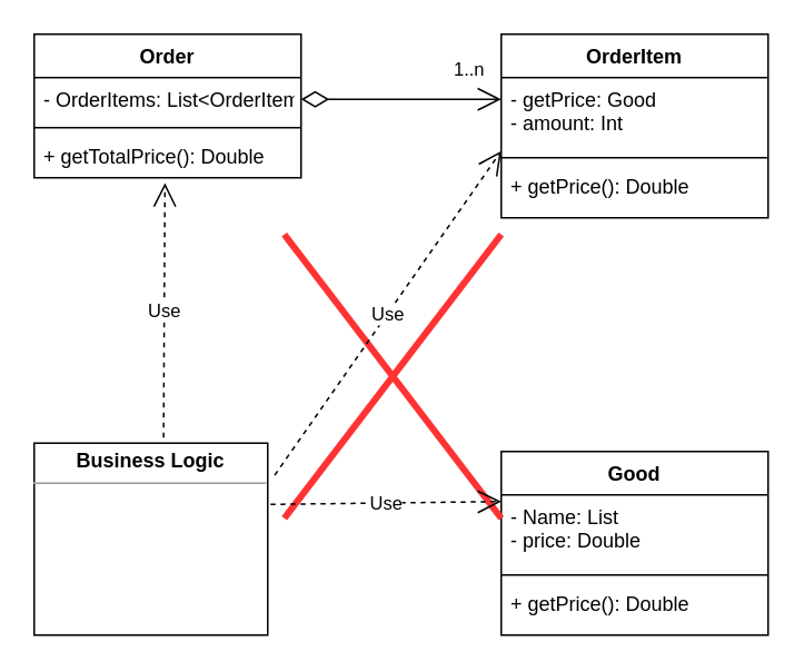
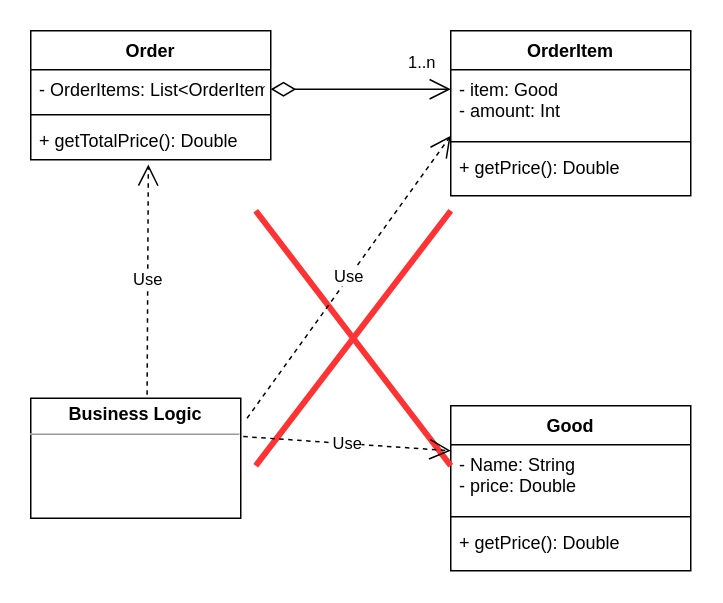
  <mxCell id="0" />
  <mxCell id="1" parent="0" />
  <mxCell id="2" value="Order" style="swimlane;fontStyle=1;align=center;verticalAlign=top;childLayout=stackLayout;horizontal=1;startSize=26;horizontalStack=0;resizeParent=1;resizeParentMax=0;resizeLast=0;collapsible=1;marginBottom=0;" vertex="1" parent="1"><mxGeometry x="20" y="20" width="160" height="86" as="geometry" /></mxCell>
  <mxCell id="3" value="- OrderItems: List&lt;OrderItem&gt;" style="text;strokeColor=none;fillColor=none;align=left;verticalAlign=top;spacingLeft=4;spacingRight=4;overflow=hidden;rotatable=0;points=[[0,0.5],[1,0.5]];portConstraint=eastwest;" vertex="1" parent="2"><mxGeometry y="26" width="160" height="26" as="geometry" /></mxCell>
  <mxCell id="4" value="" style="line;strokeWidth=1;fillColor=none;align=left;verticalAlign=middle;spacingTop=-1;spacingLeft=3;spacingRight=3;rotatable=0;labelPosition=right;points=[];portConstraint=eastwest;" vertex="1" parent="2"><mxGeometry y="52" width="160" height="8" as="geometry" /></mxCell>
  <mxCell id="5" value="+ getTotalPrice(): Double" style="text;strokeColor=none;fillColor=none;align=left;verticalAlign=top;spacingLeft=4;spacingRight=4;overflow=hidden;rotatable=0;points=[[0,0.5],[1,0.5]];portConstraint=eastwest;" vertex="1" parent="2"><mxGeometry y="60" width="160" height="26" as="geometry" /></mxCell>
  <mxCell id="6" value="OrderItem" style="swimlane;fontStyle=1;align=center;verticalAlign=top;childLayout=stackLayout;horizontal=1;startSize=26;horizontalStack=0;resizeParent=1;resizeParentMax=0;resizeLast=0;collapsible=1;marginBottom=0;" vertex="1" parent="1"><mxGeometry x="300" y="20" width="160" height="110" as="geometry" /></mxCell>
- <mxCell id="7" value="- getPrice: Good&#10;- amount: Int&#10;" style="text;strokeColor=none;fillColor=none;align=left;verticalAlign=top;spacingLeft=4;spacingRight=4;overflow=hidden;rotatable=0;points=[[0,0.5],[1,0.5]];portConstraint=eastwest;" vertex="1" parent="6"><mxGeometry y="26" width="160" height="44" as="geometry" /></mxCell>
+ <mxCell id="7" value="- item: Good&#10;- amount: Int&#10;" style="text;strokeColor=none;fillColor=none;align=left;verticalAlign=top;spacingLeft=4;spacingRight=4;overflow=hidden;rotatable=0;points=[[0,0.5],[1,0.5]];portConstraint=eastwest;" vertex="1" parent="6"><mxGeometry y="26" width="160" height="44" as="geometry" /></mxCell>
  <mxCell id="8" value="" style="line;strokeWidth=1;fillColor=none;align=left;verticalAlign=middle;spacingTop=-1;spacingLeft=3;spacingRight=3;rotatable=0;labelPosition=right;points=[];portConstraint=eastwest;" vertex="1" parent="6"><mxGeometry y="70" width="160" height="8" as="geometry" /></mxCell>
  <mxCell id="9" value="+ getPrice(): Double" style="text;strokeColor=none;fillColor=none;align=left;verticalAlign=top;spacingLeft=4;spacingRight=4;overflow=hidden;rotatable=0;points=[[0,0.5],[1,0.5]];portConstraint=eastwest;" vertex="1" parent="6"><mxGeometry y="78" width="160" height="32" as="geometry" /></mxCell>
  <mxCell id="10" value="Good" style="swimlane;fontStyle=1;align=center;verticalAlign=top;childLayout=stackLayout;horizontal=1;startSize=26;horizontalStack=0;resizeParent=1;resizeParentMax=0;resizeLast=0;collapsible=1;marginBottom=0;" vertex="1" parent="1"><mxGeometry x="300" y="270" width="160" height="110" as="geometry" /></mxCell>
- <mxCell id="11" value="- Name: List&#10;- price: Double&#10;" style="text;strokeColor=none;fillColor=none;align=left;verticalAlign=top;spacingLeft=4;spacingRight=4;overflow=hidden;rotatable=0;points=[[0,0.5],[1,0.5]];portConstraint=eastwest;" vertex="1" parent="10"><mxGeometry y="26" width="160" height="44" as="geometry" /></mxCell>
+ <mxCell id="11" value="- Name: String&#10;- price: Double&#10;" style="text;strokeColor=none;fillColor=none;align=left;verticalAlign=top;spacingLeft=4;spacingRight=4;overflow=hidden;rotatable=0;points=[[0,0.5],[1,0.5]];portConstraint=eastwest;" vertex="1" parent="10"><mxGeometry y="26" width="160" height="44" as="geometry" /></mxCell>
  <mxCell id="12" value="" style="line;strokeWidth=1;fillColor=none;align=left;verticalAlign=middle;spacingTop=-1;spacingLeft=3;spacingRight=3;rotatable=0;labelPosition=right;points=[];portConstraint=eastwest;" vertex="1" parent="10"><mxGeometry y="70" width="160" height="8" as="geometry" /></mxCell>
  <mxCell id="13" value="+ getPrice(): Double" style="text;strokeColor=none;fillColor=none;align=left;verticalAlign=top;spacingLeft=4;spacingRight=4;overflow=hidden;rotatable=0;points=[[0,0.5],[1,0.5]];portConstraint=eastwest;" vertex="1" parent="10"><mxGeometry y="78" width="160" height="32" as="geometry" /></mxCell>
  <mxCell id="14" value="1..n" style="endArrow=open;html=1;endSize=12;startArrow=diamondThin;startSize=14;startFill=0;edgeStyle=orthogonalEdgeStyle;align=left;verticalAlign=bottom;exitX=1;exitY=0.5;exitDx=0;exitDy=0;" edge="1" parent="1" source="3" target="7"><mxGeometry x="0.5" y="9" relative="1" as="geometry"><mxPoint x="160" y="200" as="sourcePoint" /><mxPoint x="280" y="59" as="targetPoint" /><Array as="points"><mxPoint x="270" y="59" /><mxPoint x="270" y="59" /></Array><mxPoint as="offset" /></mxGeometry></mxCell>
  <mxCell id="15" value="" style="shape=umlDestroy;strokeWidth=4;fillColor=#f8cecc;strokeColor=#FF3333;" vertex="1" parent="1"><mxGeometry x="170" y="140" width="130" height="170" as="geometry" /></mxCell>
- <mxCell id="16" value="&lt;p style=&quot;margin: 0px ; margin-top: 4px ; text-align: center&quot;&gt;&lt;b&gt;Business Logic&lt;/b&gt;&lt;br&gt;&lt;/p&gt;&lt;hr size=&quot;1&quot;&gt;&lt;div style=&quot;height: 2px&quot;&gt;&lt;/div&gt;" style="verticalAlign=top;align=left;overflow=fill;fontSize=12;fontFamily=Helvetica;html=1;" vertex="1" parent="1"><mxGeometry x="20" y="265" width="140" height="115" as="geometry" /></mxCell>
+ <mxCell id="16" value="&lt;p style=&quot;margin: 0px ; margin-top: 4px ; text-align: center&quot;&gt;&lt;b&gt;Business Logic&lt;/b&gt;&lt;br&gt;&lt;/p&gt;&lt;hr size=&quot;1&quot;&gt;&lt;div style=&quot;height: 2px&quot;&gt;&lt;/div&gt;" style="verticalAlign=top;align=left;overflow=fill;fontSize=12;fontFamily=Helvetica;html=1;" vertex="1" parent="1"><mxGeometry x="20" y="265" width="140" height="80" as="geometry" /></mxCell>
  <mxCell id="17" value="Use" style="endArrow=open;endSize=12;dashed=1;html=1;entryX=0.49;entryY=1.122;entryDx=0;entryDy=0;entryPerimeter=0;exitX=0.554;exitY=-0.029;exitDx=0;exitDy=0;exitPerimeter=0;" edge="1" parent="1" source="16" target="5"><mxGeometry width="160" relative="1" as="geometry"><mxPoint x="50" y="190" as="sourcePoint" /><mxPoint x="210" y="190" as="targetPoint" /></mxGeometry></mxCell>
  <mxCell id="18" value="Use" style="endArrow=open;endSize=12;dashed=1;html=1;entryX=0;entryY=1;entryDx=0;entryDy=0;entryPerimeter=0;exitX=1.03;exitY=0.167;exitDx=0;exitDy=0;exitPerimeter=0;" edge="1" parent="1" source="16" target="7"><mxGeometry width="160" relative="1" as="geometry"><mxPoint x="107.56" y="226.665" as="sourcePoint" /><mxPoint x="108.4" y="119.172" as="targetPoint" /></mxGeometry></mxCell>
  <mxCell id="19" value="Use" style="endArrow=open;endSize=12;dashed=1;html=1;exitX=1.012;exitY=0.319;exitDx=0;exitDy=0;exitPerimeter=0;" edge="1" parent="1" source="16"><mxGeometry width="160" relative="1" as="geometry"><mxPoint x="220" y="335.005" as="sourcePoint" /><mxPoint x="300" y="300" as="targetPoint" /></mxGeometry></mxCell>
